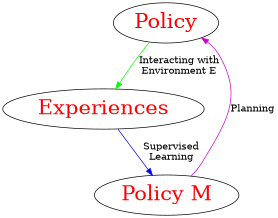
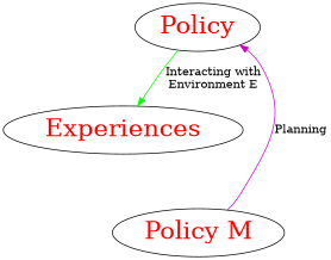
  digraph {
    node [fontcolor=Red fontsize=30]
    edge [fontcolor=Black]
    n1 [label=Policy]
    n2 [label=Experiences]
    n3 [label="Policy M"]
    n1 -> n2 [color=Green label="Interacting with\nEnvironment E"]
-   n2 -> n3 [color=Blue label="Supervised\nLearning"]
    n3 -> n1 [color=Magenta3 label=Planning]
  }
